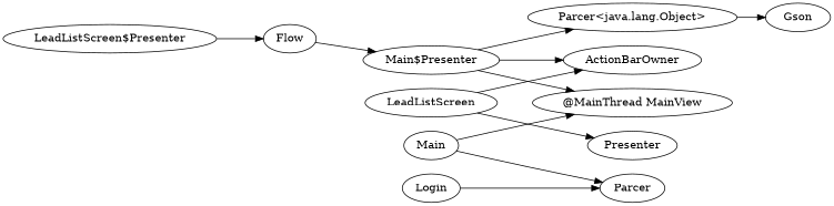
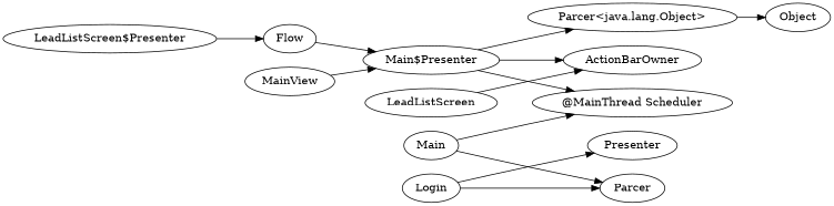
  digraph {
    concentrate=true
    rankdir=LR
    n1 [label=LeadListScreen]
    ActionBarOwner
    n3 [label="Main$Presenter"]
    n4 [label="Parcer<java.lang.Object>"]
-   n5 [label="@MainThread MainView"]
-   Gson
+   n5 [label="@MainThread Scheduler"]
+   Gson [label=Object]
    Flow
    n8 [label="LeadListScreen$Presenter"]
    n9 [label=Main]
    n10 [label=Parcer]
    Login
    n12 [label=Presenter]
+   MainView
    n1 -> ActionBarOwner
    n3 -> ActionBarOwner
    n3 -> n4
    n3 -> n5
    n4 -> Gson
    Flow -> n3
    n8 -> Flow
    n9 -> n5
    n9 -> n10
    Login -> n10
-   n1 -> n12
+   Login -> n12
+   MainView -> n3
  }
